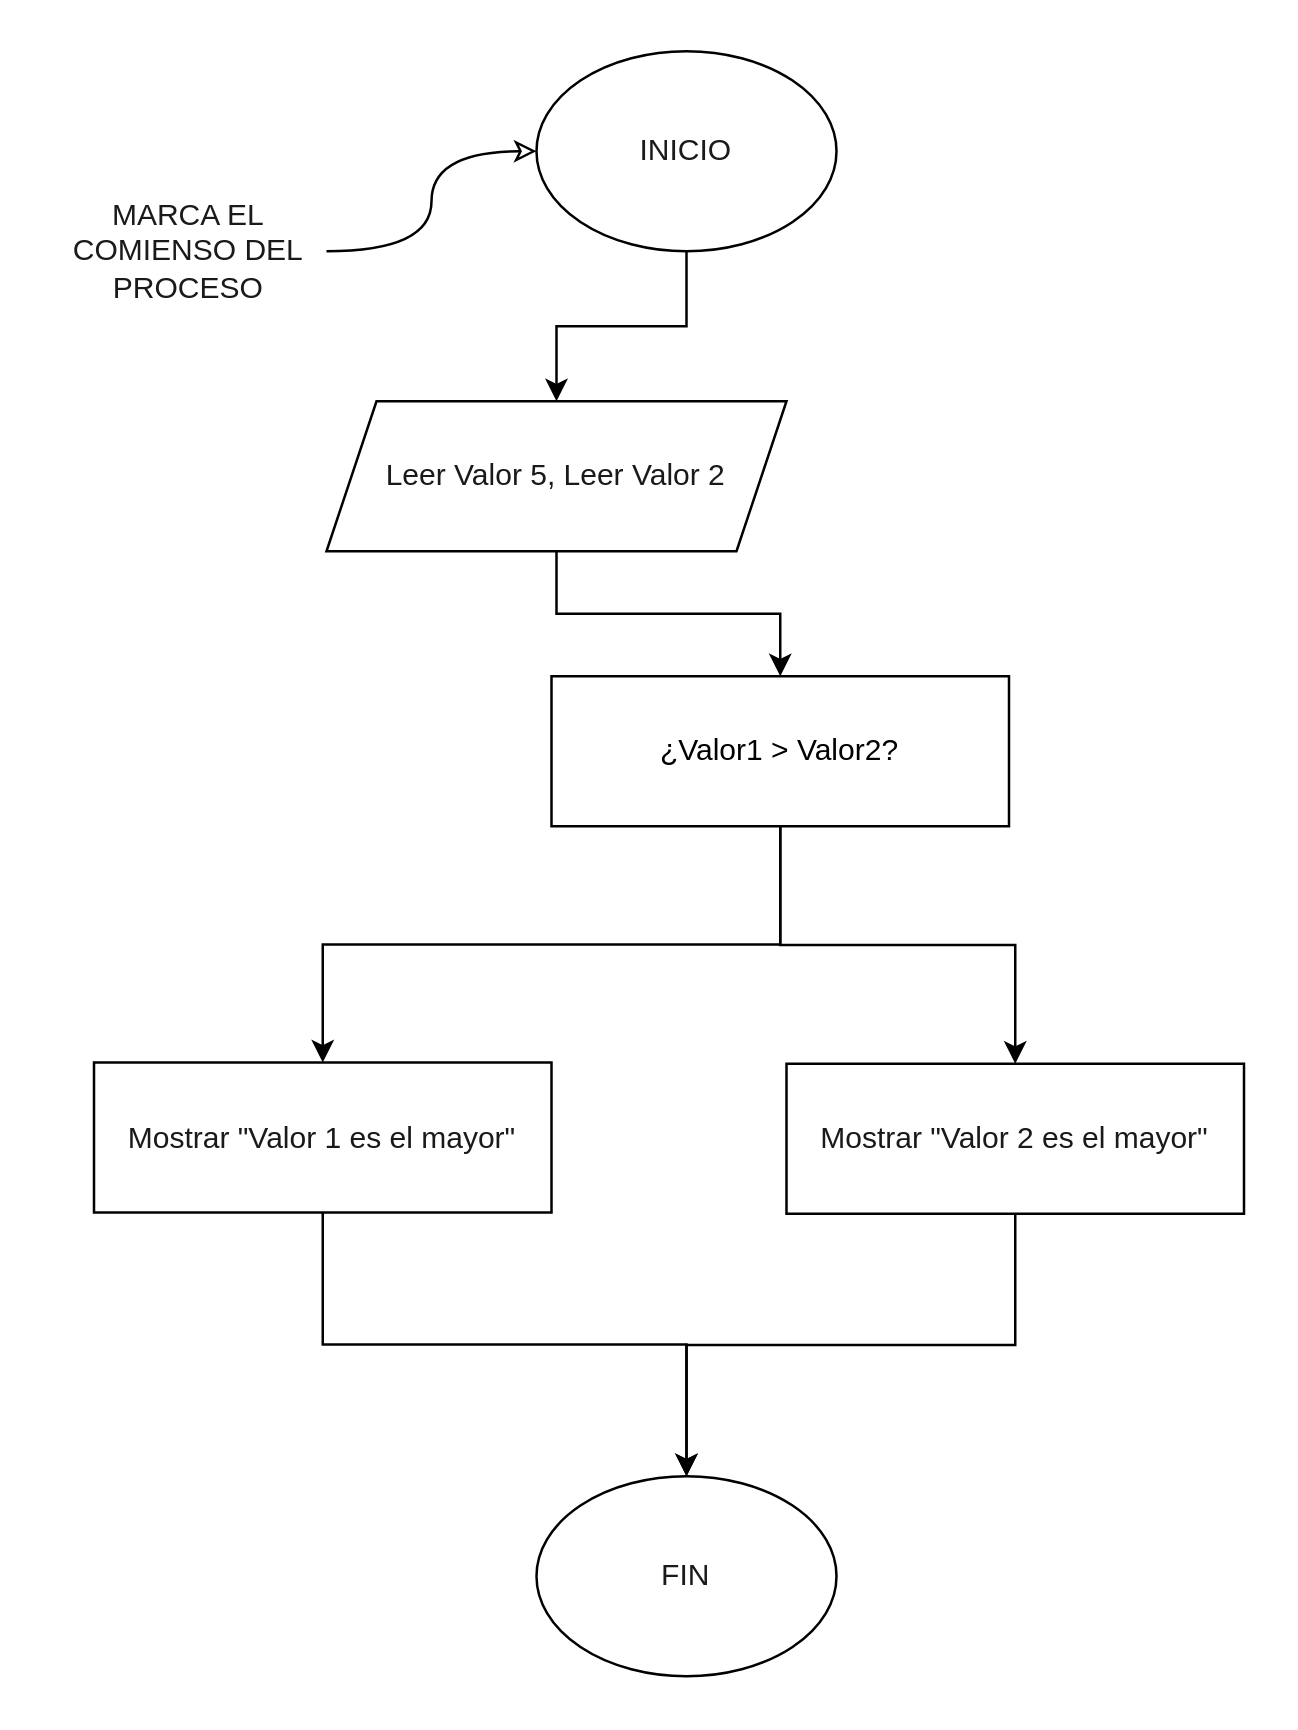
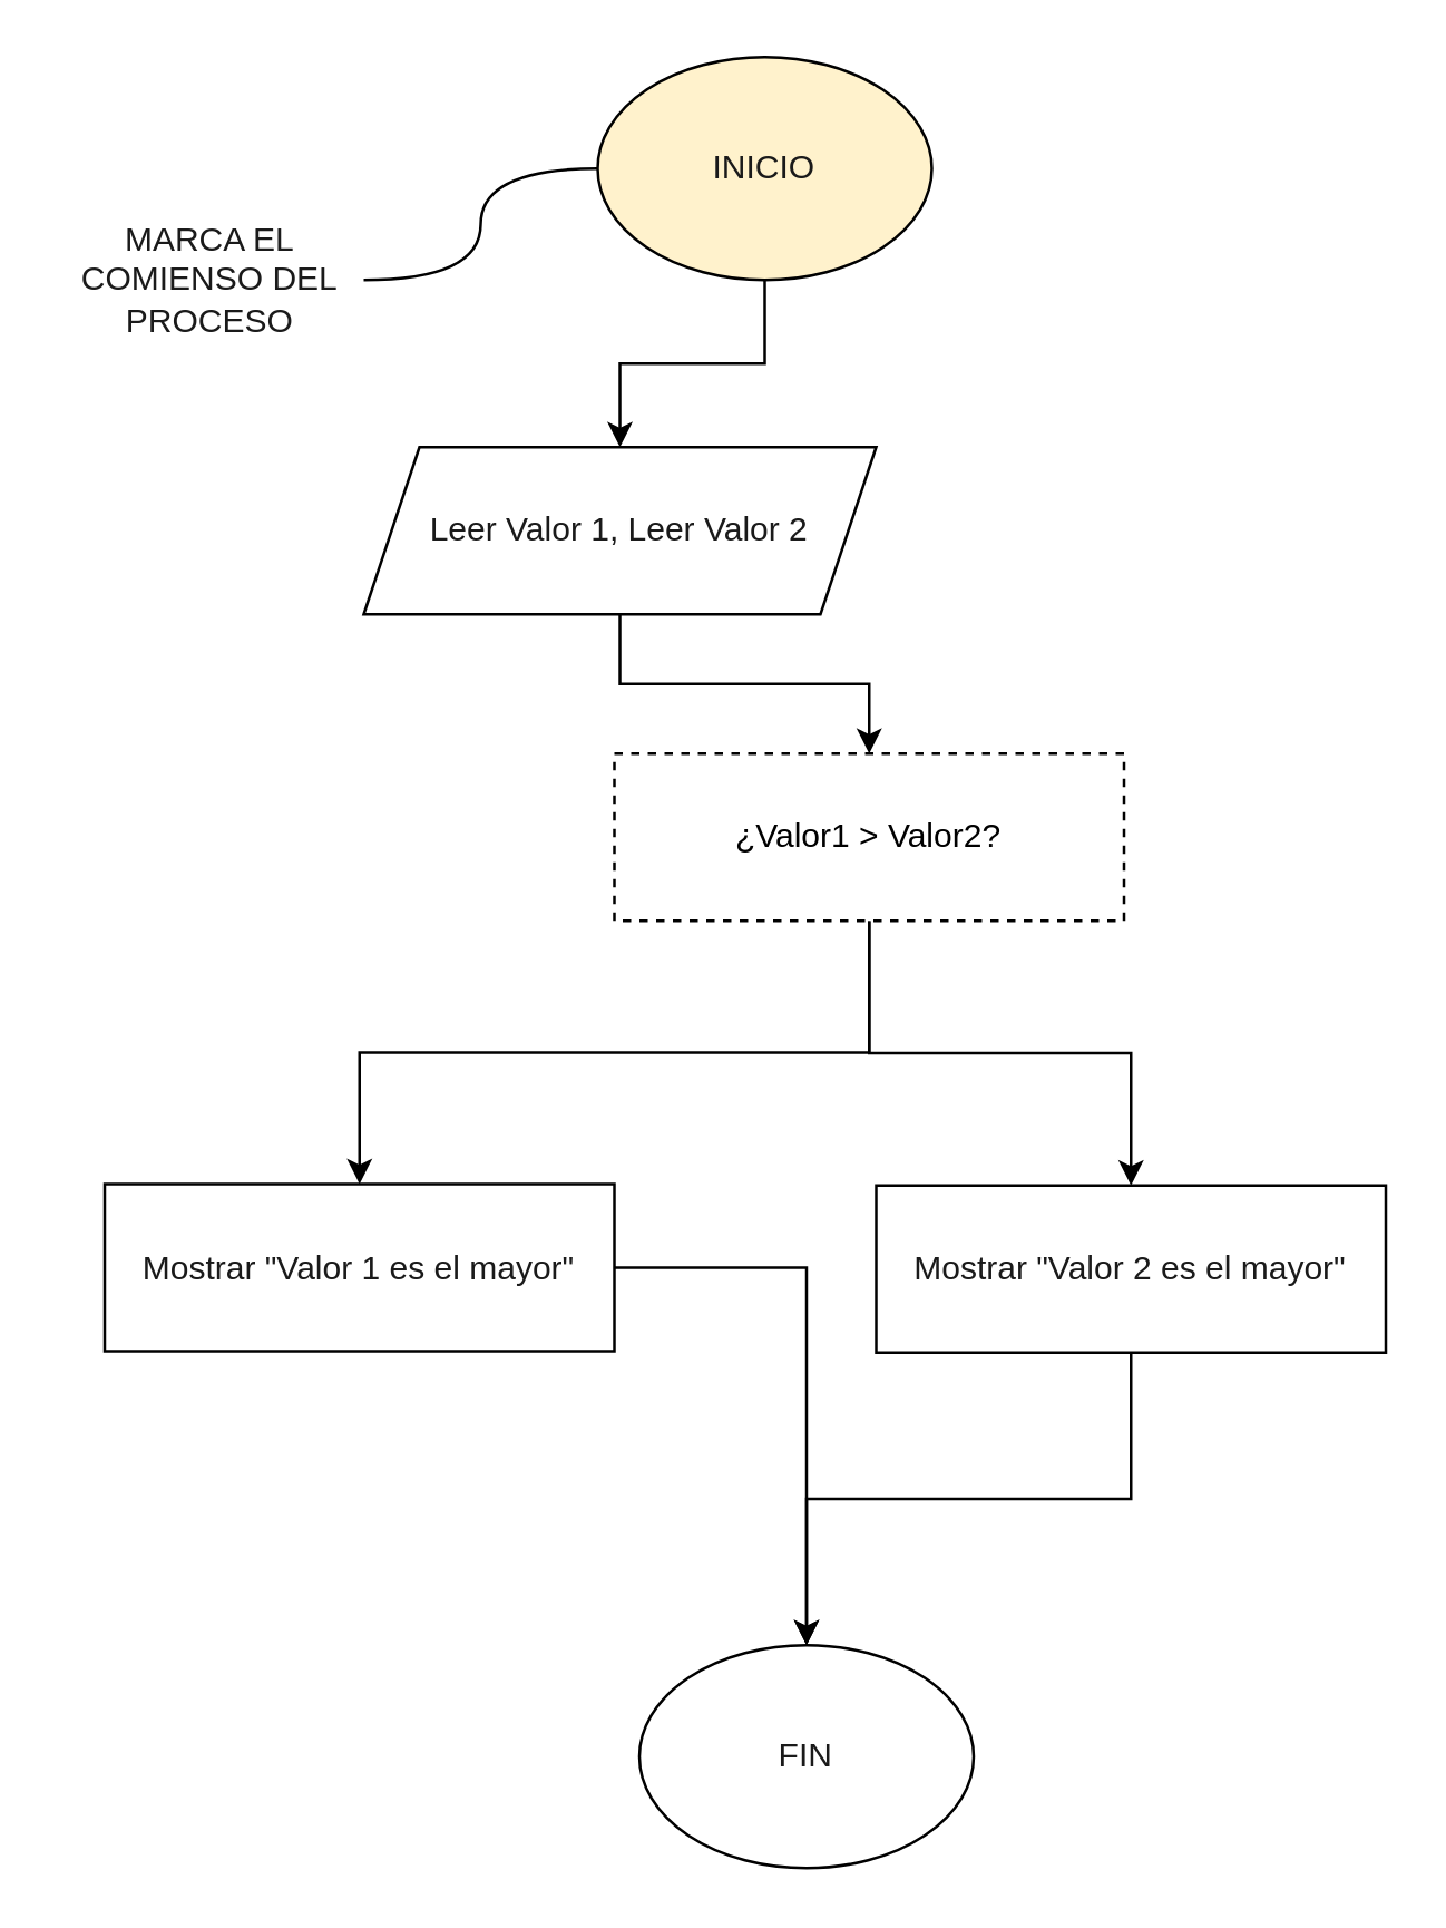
  <mxCell id="0" />
  <mxCell id="1" parent="0" />
  <mxCell id="2" style="edgeStyle=orthogonalEdgeStyle;rounded=0;orthogonalLoop=1;jettySize=auto;html=1;exitX=0.5;exitY=1;exitDx=0;exitDy=0;entryX=0.5;entryY=0;entryDx=0;entryDy=0;" edge="1" parent="1" source="3" target="5"><mxGeometry relative="1" as="geometry" /></mxCell>
- <mxCell id="3" value="&lt;span style=&quot;color: rgb(26, 26, 26); background-color: transparent;&quot;&gt;INICIO&lt;/span&gt;" style="ellipse;whiteSpace=wrap;html=1;" vertex="1" parent="1"><mxGeometry x="214" y="20" width="120" height="80" as="geometry" /></mxCell>
+ <mxCell id="3" value="&lt;span style=&quot;color: rgb(26, 26, 26); background-color: transparent;&quot;&gt;INICIO&lt;/span&gt;" style="ellipse;whiteSpace=wrap;html=1;fillColor=#fff2cc;" vertex="1" parent="1"><mxGeometry x="214" y="20" width="120" height="80" as="geometry" /></mxCell>
  <mxCell id="4" value="" style="edgeStyle=orthogonalEdgeStyle;rounded=0;orthogonalLoop=1;jettySize=auto;html=1;" edge="1" parent="1" source="5" target="8"><mxGeometry relative="1" as="geometry" /></mxCell>
- <mxCell id="5" value="&lt;div&gt;&lt;font color=&quot;#1a1a1a&quot;&gt;Leer Valor 5,&amp;nbsp;&lt;/font&gt;&lt;span style=&quot;color: rgb(26, 26, 26); background-color: initial;&quot;&gt;Leer Valor 2&lt;/span&gt;&lt;/div&gt;" style="shape=parallelogram;perimeter=parallelogramPerimeter;whiteSpace=wrap;html=1;fixedSize=1;" vertex="1" parent="1"><mxGeometry x="130" y="160" width="184" height="60" as="geometry" /></mxCell>
+ <mxCell id="5" value="&lt;div&gt;&lt;font color=&quot;#1a1a1a&quot;&gt;Leer Valor 1,&amp;nbsp;&lt;/font&gt;&lt;span style=&quot;color: rgb(26, 26, 26); background-color: initial;&quot;&gt;Leer Valor 2&lt;/span&gt;&lt;/div&gt;" style="shape=parallelogram;perimeter=parallelogramPerimeter;whiteSpace=wrap;html=1;fixedSize=1;" vertex="1" parent="1"><mxGeometry x="130" y="160" width="184" height="60" as="geometry" /></mxCell>
  <mxCell id="6" style="edgeStyle=orthogonalEdgeStyle;rounded=0;orthogonalLoop=1;jettySize=auto;html=1;entryX=0.5;entryY=0;entryDx=0;entryDy=0;" edge="1" parent="1" source="8" target="13"><mxGeometry relative="1" as="geometry" /></mxCell>
  <mxCell id="7" style="edgeStyle=orthogonalEdgeStyle;rounded=0;orthogonalLoop=1;jettySize=auto;html=1;entryX=0.5;entryY=0;entryDx=0;entryDy=0;" edge="1" parent="1" source="8" target="15"><mxGeometry relative="1" as="geometry" /></mxCell>
- <mxCell id="8" value="¿Valor1 &gt; Valor2?" style="rounded=0;whiteSpace=wrap;html=1;" vertex="1" parent="1"><mxGeometry x="220" y="270" width="183" height="60" as="geometry" /></mxCell>
- <mxCell id="9" value="&lt;span style=&quot;color: rgb(26, 26, 26); background-color: transparent;&quot;&gt;FIN&lt;/span&gt;" style="ellipse;whiteSpace=wrap;html=1;" vertex="1" parent="1"><mxGeometry x="214" y="590" width="120" height="80" as="geometry" /></mxCell>
- <mxCell id="10" style="edgeStyle=orthogonalEdgeStyle;rounded=0;orthogonalLoop=1;jettySize=auto;html=1;entryX=0;entryY=0.5;entryDx=0;entryDy=0;endArrow=classic;endFill=0;curved=1;" edge="1" parent="1" source="11" target="3"><mxGeometry relative="1" as="geometry" /></mxCell>
+ <mxCell id="8" value="¿Valor1 &gt; Valor2?" style="rounded=0;whiteSpace=wrap;html=1;dashed=1;" vertex="1" parent="1"><mxGeometry x="220" y="270" width="183" height="60" as="geometry" /></mxCell>
+ <mxCell id="9" value="&lt;span style=&quot;color: rgb(26, 26, 26); background-color: transparent;&quot;&gt;FIN&lt;/span&gt;" style="ellipse;whiteSpace=wrap;html=1;" vertex="1" parent="1"><mxGeometry x="229" y="590" width="120" height="80" as="geometry" /></mxCell>
+ <mxCell id="10" style="edgeStyle=orthogonalEdgeStyle;rounded=0;orthogonalLoop=1;jettySize=auto;html=1;entryX=0;entryY=0.5;entryDx=0;entryDy=0;endArrow=none;endFill=0;curved=1;" edge="1" parent="1" source="11" target="3"><mxGeometry relative="1" as="geometry" /></mxCell>
  <mxCell id="11" value="&lt;span style=&quot;color: rgb(26, 26, 26);&quot;&gt;MARCA EL COMIENSO DEL PROCESO&lt;/span&gt;" style="text;html=1;align=center;verticalAlign=middle;whiteSpace=wrap;rounded=0;" vertex="1" parent="1"><mxGeometry x="20" y="60" width="110" height="80" as="geometry" /></mxCell>
  <mxCell id="12" style="edgeStyle=orthogonalEdgeStyle;rounded=0;orthogonalLoop=1;jettySize=auto;html=1;entryX=0.5;entryY=0;entryDx=0;entryDy=0;" edge="1" parent="1" source="13" target="9"><mxGeometry relative="1" as="geometry" /></mxCell>
  <mxCell id="13" value="&lt;font color=&quot;#1a1a1a&quot;&gt;Mostrar &quot;Valor 1 es el&amp;nbsp;mayor&quot;&lt;/font&gt;" style="rounded=0;whiteSpace=wrap;html=1;" vertex="1" parent="1"><mxGeometry x="37" y="424.5" width="183" height="60" as="geometry" /></mxCell>
  <mxCell id="14" style="edgeStyle=orthogonalEdgeStyle;rounded=0;orthogonalLoop=1;jettySize=auto;html=1;entryX=0.5;entryY=0;entryDx=0;entryDy=0;" edge="1" parent="1" source="15" target="9"><mxGeometry relative="1" as="geometry" /></mxCell>
  <mxCell id="15" value="&lt;font color=&quot;#1a1a1a&quot;&gt;Mostrar &quot;Valor 2 es el&amp;nbsp;mayor&quot;&lt;/font&gt;" style="rounded=0;whiteSpace=wrap;html=1;" vertex="1" parent="1"><mxGeometry x="314" y="425" width="183" height="60" as="geometry" /></mxCell>
